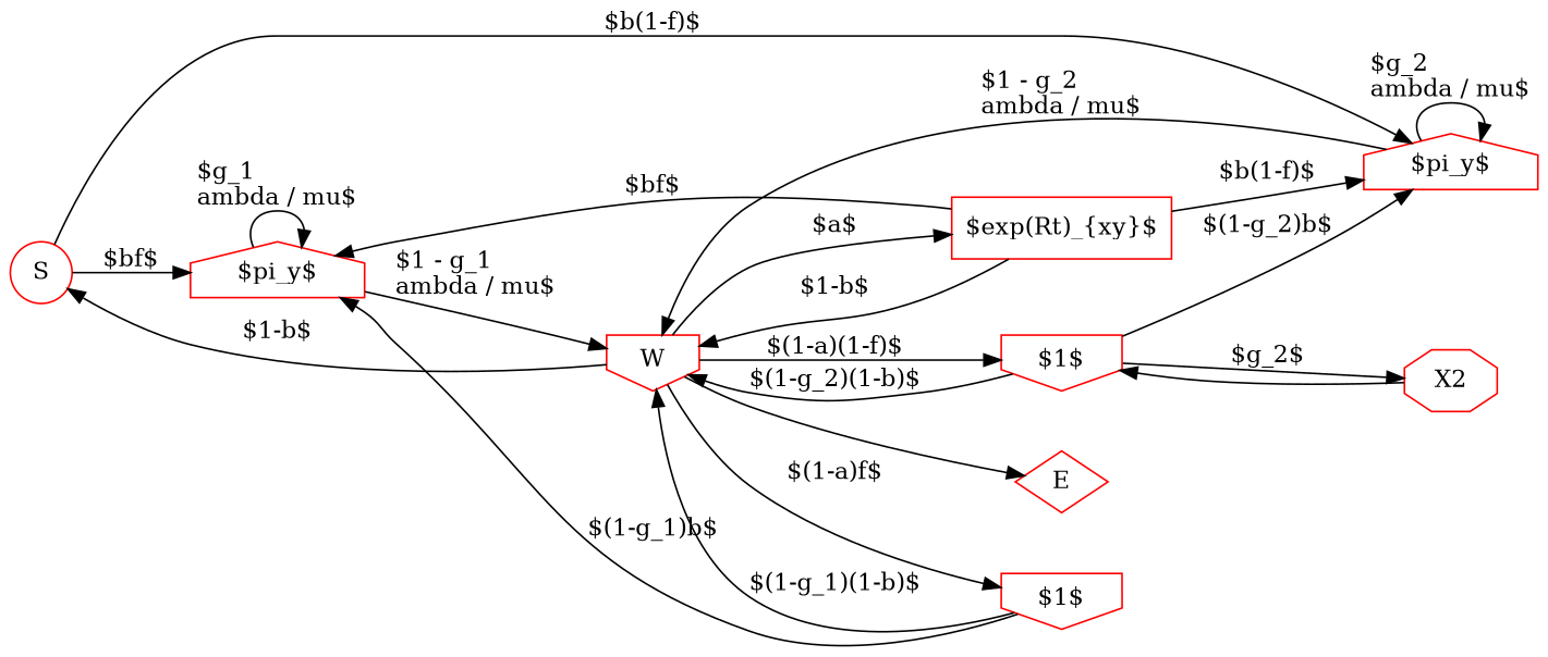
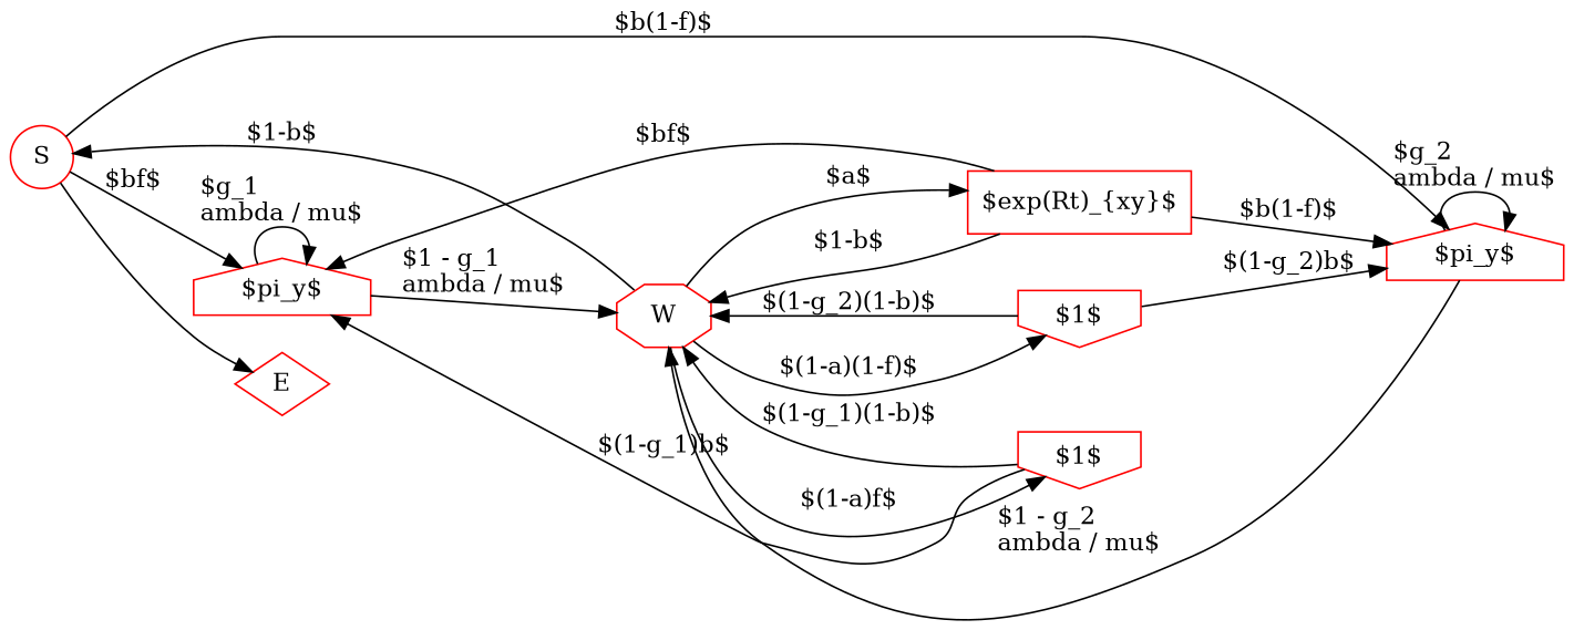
  digraph {
    rankdir=LR
    node [color=red shape=house]
    S [shape=circle]
    n2 [label="$\pi_y$"]
    n3 [label="$\pi_y$"]
-   W [shape=invhouse]
+   W [shape=octagon]
    E [shape=diamond]
    n6 [label="$\exp(Rt)_{xy}$" shape=rect]
    n7 [label="$1$" shape=invhouse]
    n8 [label="$1$" shape=invhouse]
-   X2 [shape=octagon]
    S -> n2 [label="$bf$"]
    S -> n3 [label="$b(1-f)$"]
    n2 -> n2 [label="$g_1 \lambda / \mu$"]
    n2 -> W [label="$1 - g_1 \lambda / \mu$"]
    n3 -> n3 [label="$g_2 \lambda / \mu$"]
    n3 -> W [label="$1 - g_2 \lambda / \mu$"]
    W -> S [label="$1-b$"]
-   W -> E
+   S -> E
    W -> n6 [label="$a$"]
    W -> n7 [label="$(1-a)f$"]
    W -> n8 [label="$(1-a)(1-f)$"]
    n6 -> n2 [label="$bf$"]
    n6 -> n3 [label="$b(1-f)$"]
    n6 -> W [label="$1-b$"]
    n7 -> n2 [label="$(1-g_1)b$"]
    n7 -> W [label="$(1-g_1)(1-b)$"]
    n8 -> n3 [label="$(1-g_2)b$"]
    n8 -> W [label="$(1-g_2)(1-b)$"]
-   n8 -> X2 [label="$g_2$"]
-   X2 -> n8
  }
